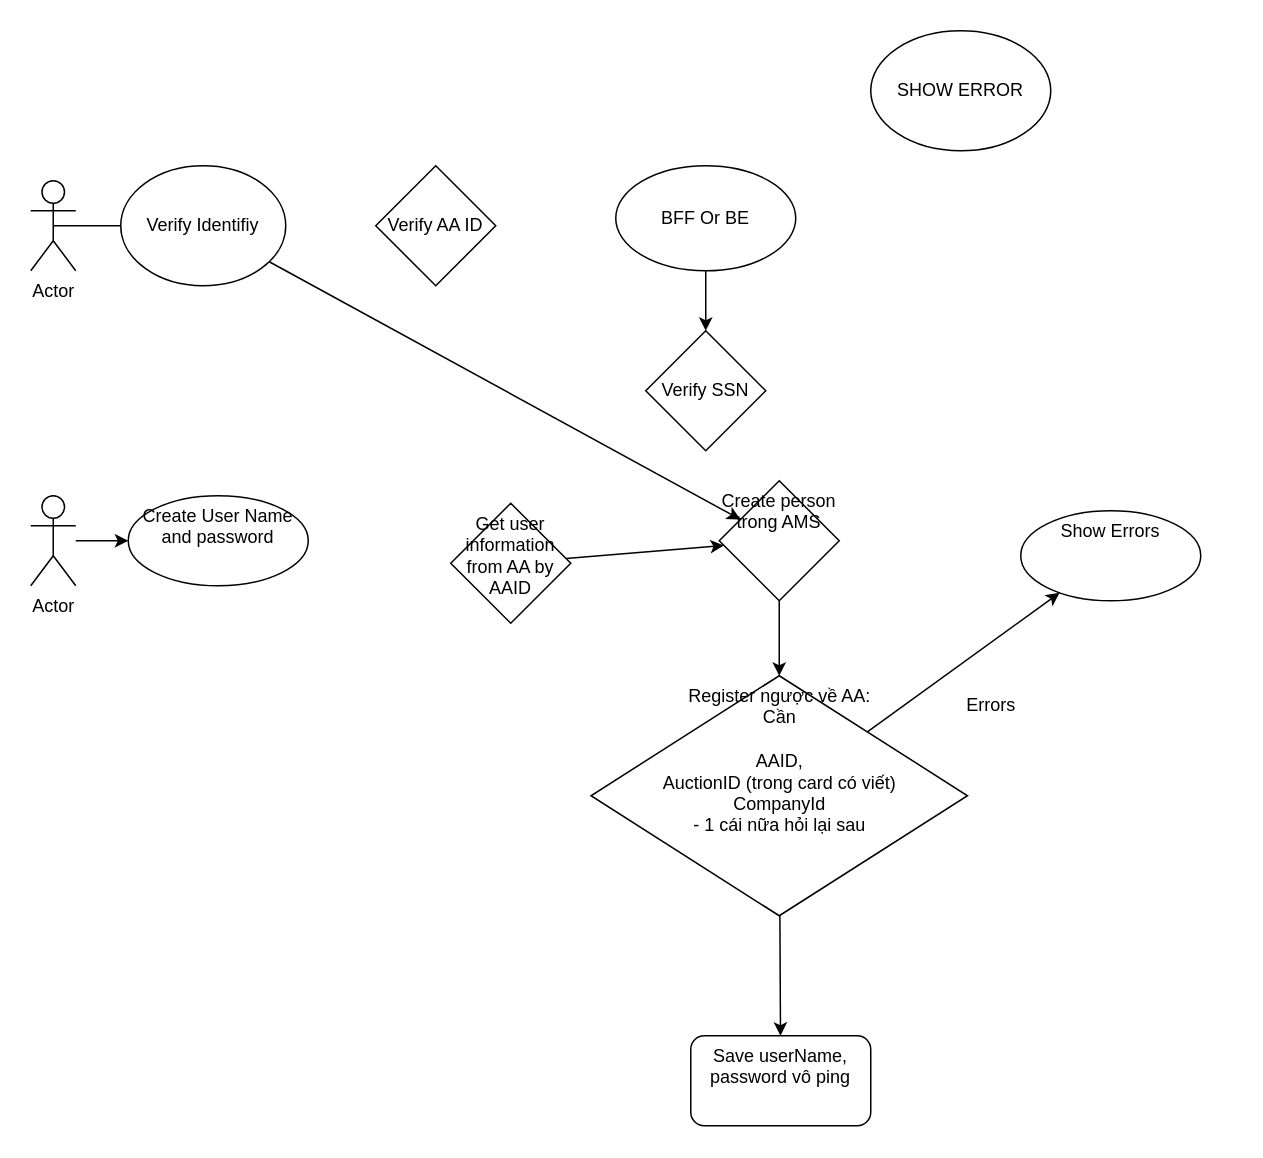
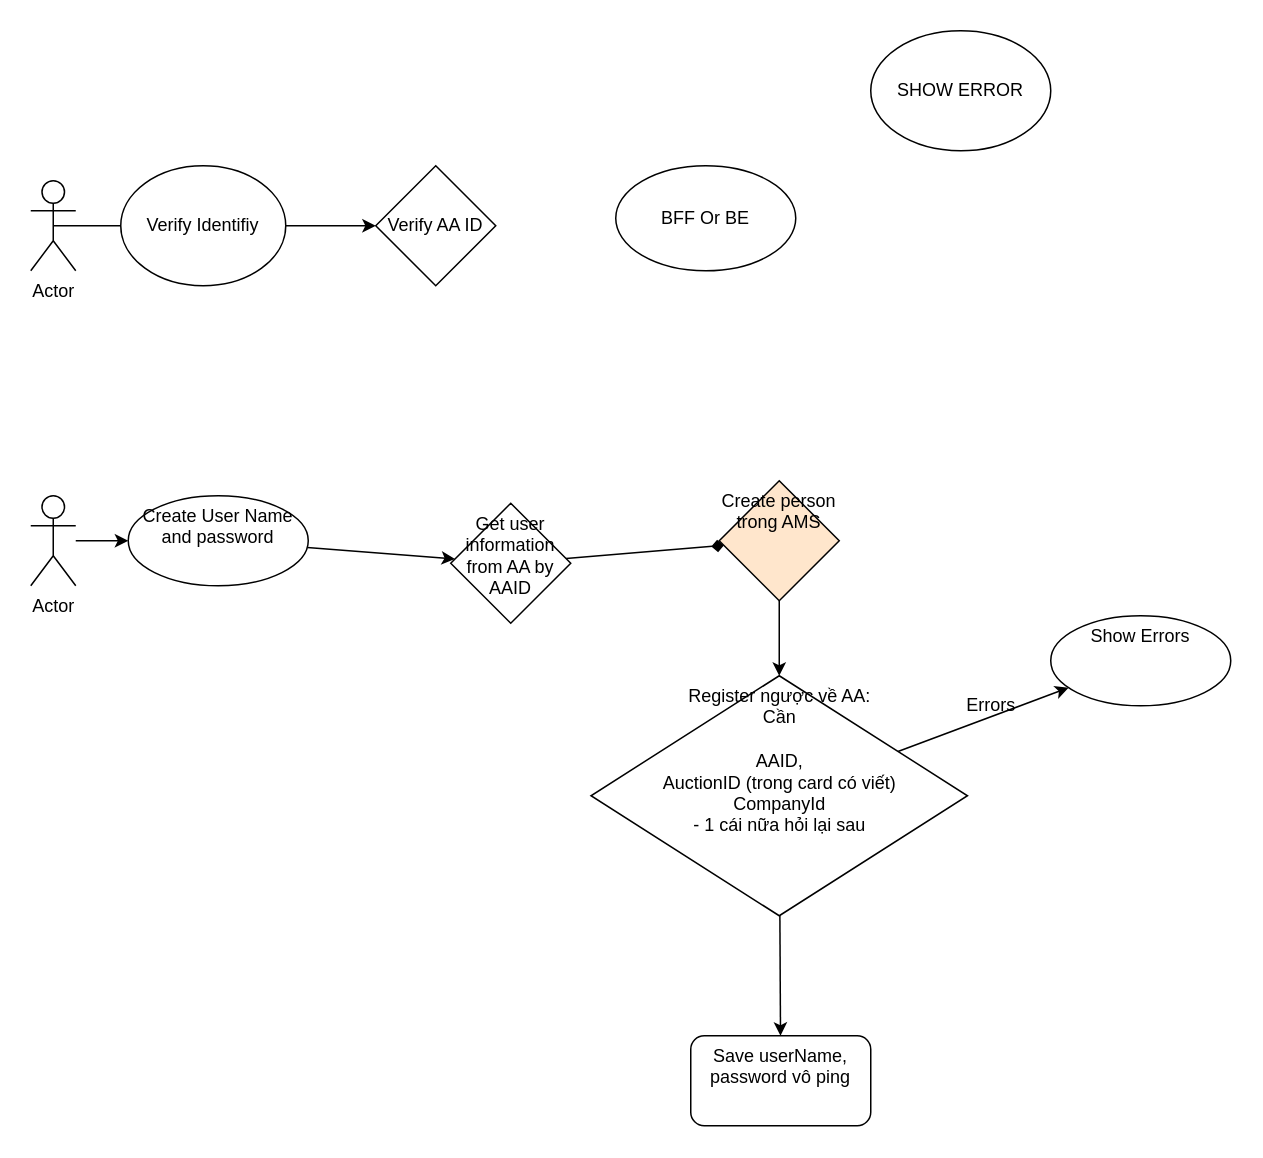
  <mxCell id="0" />
  <mxCell id="1" parent="0" />
  <mxCell id="2" value="Actor" style="shape=umlActor;verticalLabelPosition=bottom;verticalAlign=top;html=1;outlineConnect=0;" vertex="1" parent="1"><mxGeometry x="20" y="120" width="30" height="60" as="geometry" /></mxCell>
- <mxCell id="3" style="edgeStyle=none;rounded=0;orthogonalLoop=1;jettySize=auto;html=1;strokeColor=#000000;" edge="1" parent="1" source="4" target="19"><mxGeometry relative="1" as="geometry" /></mxCell>
+ <mxCell id="3" style="edgeStyle=none;rounded=0;orthogonalLoop=1;jettySize=auto;html=1;entryX=0;entryY=0.5;entryDx=0;entryDy=0;strokeColor=#000000;" edge="1" parent="1" source="4" target="7"><mxGeometry relative="1" as="geometry" /></mxCell>
  <mxCell id="4" value="Verify Identifiy" style="ellipse;whiteSpace=wrap;html=1;" vertex="1" parent="1"><mxGeometry x="80" y="110" width="110" height="80" as="geometry" /></mxCell>
  <mxCell id="5" value="" style="endArrow=none;html=1;strokeColor=#000000;exitX=0.5;exitY=0.5;exitDx=0;exitDy=0;exitPerimeter=0;" edge="1" parent="1" source="2"><mxGeometry width="50" height="50" relative="1" as="geometry"><mxPoint x="360" y="340" as="sourcePoint" /><mxPoint x="80" y="150" as="targetPoint" /></mxGeometry></mxCell>
  <mxCell id="6" style="edgeStyle=none;rounded=0;orthogonalLoop=1;jettySize=auto;html=1;exitX=1;exitY=0;exitDx=0;exitDy=0;strokeColor=#000000;" edge="1" parent="1" source="4" target="4"><mxGeometry relative="1" as="geometry" /></mxCell>
  <mxCell id="7" value="Verify AA ID" style="rhombus;whiteSpace=wrap;html=1;" vertex="1" parent="1"><mxGeometry x="250" y="110" width="80" height="80" as="geometry" /></mxCell>
- <mxCell id="8" style="edgeStyle=none;rounded=0;orthogonalLoop=1;jettySize=auto;html=1;strokeColor=#000000;" edge="1" parent="1" source="9" target="11"><mxGeometry relative="1" as="geometry"><mxPoint x="470" y="230" as="targetPoint" /></mxGeometry></mxCell>
  <mxCell id="9" value="BFF Or BE" style="ellipse;whiteSpace=wrap;html=1;" vertex="1" parent="1"><mxGeometry x="410" y="110" width="120" height="70" as="geometry" /></mxCell>
  <mxCell id="10" value="SHOW ERROR" style="ellipse;whiteSpace=wrap;html=1;" vertex="1" parent="1"><mxGeometry x="580" y="20" width="120" height="80" as="geometry" /></mxCell>
- <mxCell id="11" value="Verify SSN" style="rhombus;whiteSpace=wrap;html=1;" vertex="1" parent="1"><mxGeometry x="430" y="220" width="80" height="80" as="geometry" /></mxCell>
  <mxCell id="12" value="" style="edgeStyle=none;rounded=0;orthogonalLoop=1;jettySize=auto;html=1;strokeColor=#000000;" edge="1" parent="1" source="13" target="15"><mxGeometry relative="1" as="geometry" /></mxCell>
  <mxCell id="13" value="Actor" style="shape=umlActor;verticalLabelPosition=bottom;verticalAlign=top;html=1;outlineConnect=0;" vertex="1" parent="1"><mxGeometry x="20" y="330" width="30" height="60" as="geometry" /></mxCell>
+ <mxCell id="14" value="" style="edgeStyle=none;rounded=0;orthogonalLoop=1;jettySize=auto;html=1;strokeColor=#000000;" edge="1" parent="1" source="15" target="17"><mxGeometry relative="1" as="geometry" /></mxCell>
  <mxCell id="15" value="Create User Name and password" style="ellipse;whiteSpace=wrap;html=1;verticalAlign=top;" vertex="1" parent="1"><mxGeometry x="85" y="330" width="120" height="60" as="geometry" /></mxCell>
- <mxCell id="16" value="" style="edgeStyle=none;rounded=0;orthogonalLoop=1;jettySize=auto;html=1;strokeColor=#000000;" edge="1" parent="1" source="17" target="19"><mxGeometry relative="1" as="geometry" /></mxCell>
+ <mxCell id="16" value="" style="edgeStyle=none;rounded=0;orthogonalLoop=1;jettySize=auto;html=1;strokeColor=#000000;endArrow=diamond;" edge="1" parent="1" source="17" target="19"><mxGeometry relative="1" as="geometry" /></mxCell>
  <mxCell id="17" value="Get user information from AA by AAID" style="rhombus;whiteSpace=wrap;html=1;verticalAlign=top;" vertex="1" parent="1"><mxGeometry x="300" y="335" width="80" height="80" as="geometry" /></mxCell>
  <mxCell id="18" value="" style="edgeStyle=none;rounded=0;orthogonalLoop=1;jettySize=auto;html=1;strokeColor=#000000;" edge="1" parent="1" source="19" target="22"><mxGeometry relative="1" as="geometry" /></mxCell>
- <mxCell id="19" value="Create person trong AMS" style="rhombus;whiteSpace=wrap;html=1;verticalAlign=top;" vertex="1" parent="1"><mxGeometry x="479" y="320" width="80" height="80" as="geometry" /></mxCell>
+ <mxCell id="19" value="Create person trong AMS" style="rhombus;whiteSpace=wrap;html=1;verticalAlign=top;fillColor=#ffe6cc;" vertex="1" parent="1"><mxGeometry x="479" y="320" width="80" height="80" as="geometry" /></mxCell>
  <mxCell id="20" value="" style="edgeStyle=none;rounded=0;orthogonalLoop=1;jettySize=auto;html=1;strokeColor=#000000;" edge="1" parent="1" source="22" target="23"><mxGeometry relative="1" as="geometry" /></mxCell>
  <mxCell id="21" value="" style="edgeStyle=none;rounded=0;orthogonalLoop=1;jettySize=auto;html=1;strokeColor=#000000;" edge="1" parent="1" source="22" target="24"><mxGeometry relative="1" as="geometry" /></mxCell>
  <mxCell id="22" value="Register ngược về AA:&lt;br&gt;Cần &lt;br&gt;&lt;br&gt;AAID, &lt;br&gt;AuctionID (trong card có viết)&lt;br&gt;CompanyId&lt;br&gt;- 1 cái nữa hỏi lại sau" style="rhombus;whiteSpace=wrap;html=1;verticalAlign=top;align=center;" vertex="1" parent="1"><mxGeometry x="393.5" y="450" width="251" height="160" as="geometry" /></mxCell>
- <mxCell id="23" value="Show Errors" style="ellipse;whiteSpace=wrap;html=1;verticalAlign=top;" vertex="1" parent="1"><mxGeometry x="680" y="340" width="120" height="60" as="geometry" /></mxCell>
+ <mxCell id="23" value="Show Errors" style="ellipse;whiteSpace=wrap;html=1;verticalAlign=top;" vertex="1" parent="1"><mxGeometry x="700" y="410" width="120" height="60" as="geometry" /></mxCell>
  <mxCell id="24" value="Save userName, password vô ping" style="whiteSpace=wrap;html=1;verticalAlign=top;rounded=1;" vertex="1" parent="1"><mxGeometry x="460" y="690" width="120" height="60" as="geometry" /></mxCell>
  <mxCell id="25" value="Errors" style="text;html=1;align=center;verticalAlign=middle;resizable=0;points=[];autosize=1;strokeColor=none;" vertex="1" parent="1"><mxGeometry x="635" y="460" width="50" height="20" as="geometry" /></mxCell>
